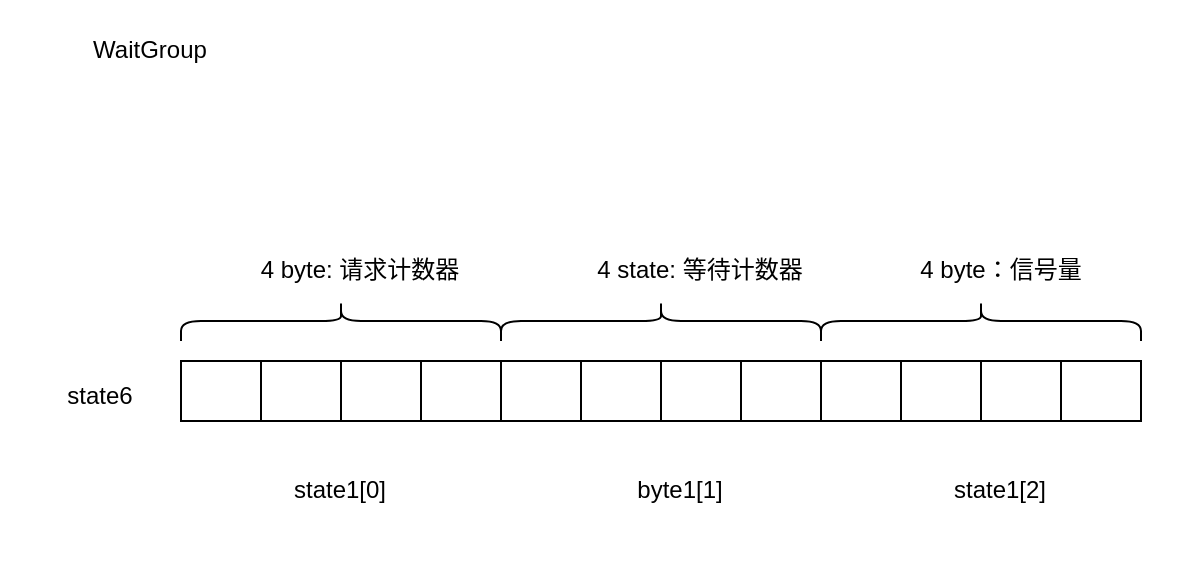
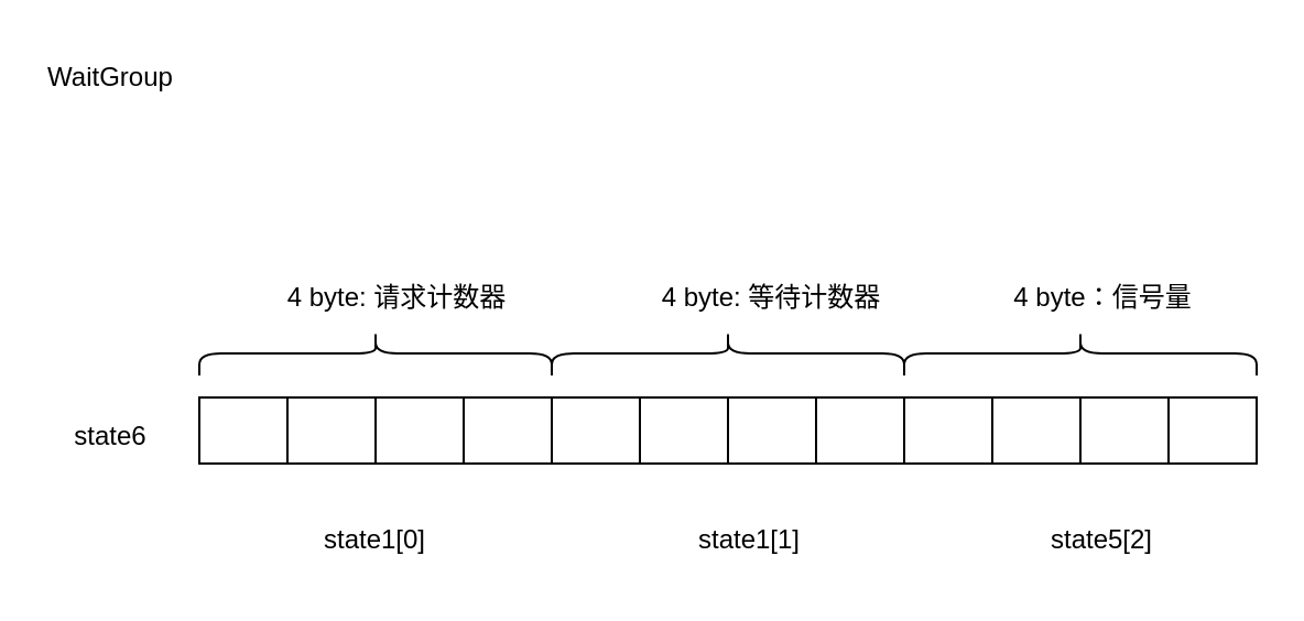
  <mxCell id="0" />
  <mxCell id="1" parent="0" />
  <mxCell id="2" value="" style="rounded=0;whiteSpace=wrap;html=1;" vertex="1" parent="1"><mxGeometry x="90" y="180" width="40" height="30" as="geometry" /></mxCell>
  <mxCell id="3" value="" style="rounded=0;whiteSpace=wrap;html=1;" vertex="1" parent="1"><mxGeometry x="130" y="180" width="40" height="30" as="geometry" /></mxCell>
  <mxCell id="4" value="" style="rounded=0;whiteSpace=wrap;html=1;" vertex="1" parent="1"><mxGeometry x="170" y="180" width="40" height="30" as="geometry" /></mxCell>
  <mxCell id="5" value="" style="rounded=0;whiteSpace=wrap;html=1;" vertex="1" parent="1"><mxGeometry x="210" y="180" width="40" height="30" as="geometry" /></mxCell>
  <mxCell id="6" value="" style="rounded=0;whiteSpace=wrap;html=1;" vertex="1" parent="1"><mxGeometry x="250" y="180" width="40" height="30" as="geometry" /></mxCell>
  <mxCell id="7" value="" style="rounded=0;whiteSpace=wrap;html=1;" vertex="1" parent="1"><mxGeometry x="290" y="180" width="40" height="30" as="geometry" /></mxCell>
  <mxCell id="8" value="" style="rounded=0;whiteSpace=wrap;html=1;" vertex="1" parent="1"><mxGeometry x="330" y="180" width="40" height="30" as="geometry" /></mxCell>
  <mxCell id="9" value="" style="rounded=0;whiteSpace=wrap;html=1;" vertex="1" parent="1"><mxGeometry x="370" y="180" width="40" height="30" as="geometry" /></mxCell>
  <mxCell id="10" value="state6" style="text;html=1;strokeColor=none;fillColor=none;align=center;verticalAlign=middle;whiteSpace=wrap;rounded=0;" vertex="1" parent="1"><mxGeometry x="20" y="183.14" width="60" height="30" as="geometry" /></mxCell>
  <mxCell id="11" value="" style="shape=curlyBracket;whiteSpace=wrap;html=1;rounded=1;rotation=90;" vertex="1" parent="1"><mxGeometry x="160" y="80" width="20" height="160" as="geometry" /></mxCell>
  <mxCell id="12" value="4 byte: 请求计数器" style="text;html=1;strokeColor=none;fillColor=none;align=center;verticalAlign=middle;whiteSpace=wrap;rounded=0;" vertex="1" parent="1"><mxGeometry x="120" y="120" width="120" height="30" as="geometry" /></mxCell>
  <mxCell id="13" value="" style="rounded=0;whiteSpace=wrap;html=1;" vertex="1" parent="1"><mxGeometry x="410" y="180" width="40" height="30" as="geometry" /></mxCell>
  <mxCell id="14" value="" style="rounded=0;whiteSpace=wrap;html=1;" vertex="1" parent="1"><mxGeometry x="450" y="180" width="40" height="30" as="geometry" /></mxCell>
  <mxCell id="15" value="" style="rounded=0;whiteSpace=wrap;html=1;" vertex="1" parent="1"><mxGeometry x="490" y="180" width="40" height="30" as="geometry" /></mxCell>
  <mxCell id="16" value="" style="rounded=0;whiteSpace=wrap;html=1;" vertex="1" parent="1"><mxGeometry x="530" y="180" width="40" height="30" as="geometry" /></mxCell>
  <mxCell id="17" value="" style="shape=curlyBracket;whiteSpace=wrap;html=1;rounded=1;rotation=90;" vertex="1" parent="1"><mxGeometry x="480" y="80" width="20" height="160" as="geometry" /></mxCell>
- <mxCell id="18" value="4 state: 等待计数器" style="text;html=1;strokeColor=none;fillColor=none;align=center;verticalAlign=middle;whiteSpace=wrap;rounded=0;" vertex="1" parent="1"><mxGeometry x="270" y="120" width="160" height="30" as="geometry" /></mxCell>
+ <mxCell id="18" value="4 byte: 等待计数器" style="text;html=1;strokeColor=none;fillColor=none;align=center;verticalAlign=middle;whiteSpace=wrap;rounded=0;" vertex="1" parent="1"><mxGeometry x="270" y="120" width="160" height="30" as="geometry" /></mxCell>
  <mxCell id="19" value="" style="shape=curlyBracket;whiteSpace=wrap;html=1;rounded=1;rotation=90;" vertex="1" parent="1"><mxGeometry x="320" y="80" width="20" height="160" as="geometry" /></mxCell>
  <mxCell id="20" value="4 byte：信号量" style="text;html=1;align=center;verticalAlign=middle;resizable=0;points=[];autosize=1;strokeColor=none;fillColor=none;" vertex="1" parent="1"><mxGeometry x="450" y="125" width="100" height="20" as="geometry" /></mxCell>
- <mxCell id="21" value="WaitGroup" style="text;html=1;strokeColor=none;fillColor=none;align=center;verticalAlign=middle;whiteSpace=wrap;rounded=0;" vertex="1" parent="1"><mxGeometry x="45" y="10" width="60" height="30" as="geometry" /></mxCell>
+ <mxCell id="21" value="WaitGroup" style="text;html=1;strokeColor=none;fillColor=none;align=center;verticalAlign=middle;whiteSpace=wrap;rounded=0;" vertex="1" parent="1"><mxGeometry x="20" y="20" width="60" height="30" as="geometry" /></mxCell>
  <mxCell id="22" value="state1[0]" style="text;html=1;strokeColor=none;fillColor=none;align=center;verticalAlign=middle;whiteSpace=wrap;rounded=0;" vertex="1" parent="1"><mxGeometry x="140" y="230" width="60" height="30" as="geometry" /></mxCell>
- <mxCell id="23" value="byte1[1]" style="text;html=1;strokeColor=none;fillColor=none;align=center;verticalAlign=middle;whiteSpace=wrap;rounded=0;" vertex="1" parent="1"><mxGeometry x="310" y="230" width="60" height="30" as="geometry" /></mxCell>
- <mxCell id="24" value="state1[2]" style="text;html=1;strokeColor=none;fillColor=none;align=center;verticalAlign=middle;whiteSpace=wrap;rounded=0;" vertex="1" parent="1"><mxGeometry x="470" y="230" width="60" height="30" as="geometry" /></mxCell>
+ <mxCell id="23" value="state1[1]" style="text;html=1;strokeColor=none;fillColor=none;align=center;verticalAlign=middle;whiteSpace=wrap;rounded=0;" vertex="1" parent="1"><mxGeometry x="310" y="230" width="60" height="30" as="geometry" /></mxCell>
+ <mxCell id="24" value="state5[2]" style="text;html=1;strokeColor=none;fillColor=none;align=center;verticalAlign=middle;whiteSpace=wrap;rounded=0;" vertex="1" parent="1"><mxGeometry x="470" y="230" width="60" height="30" as="geometry" /></mxCell>
